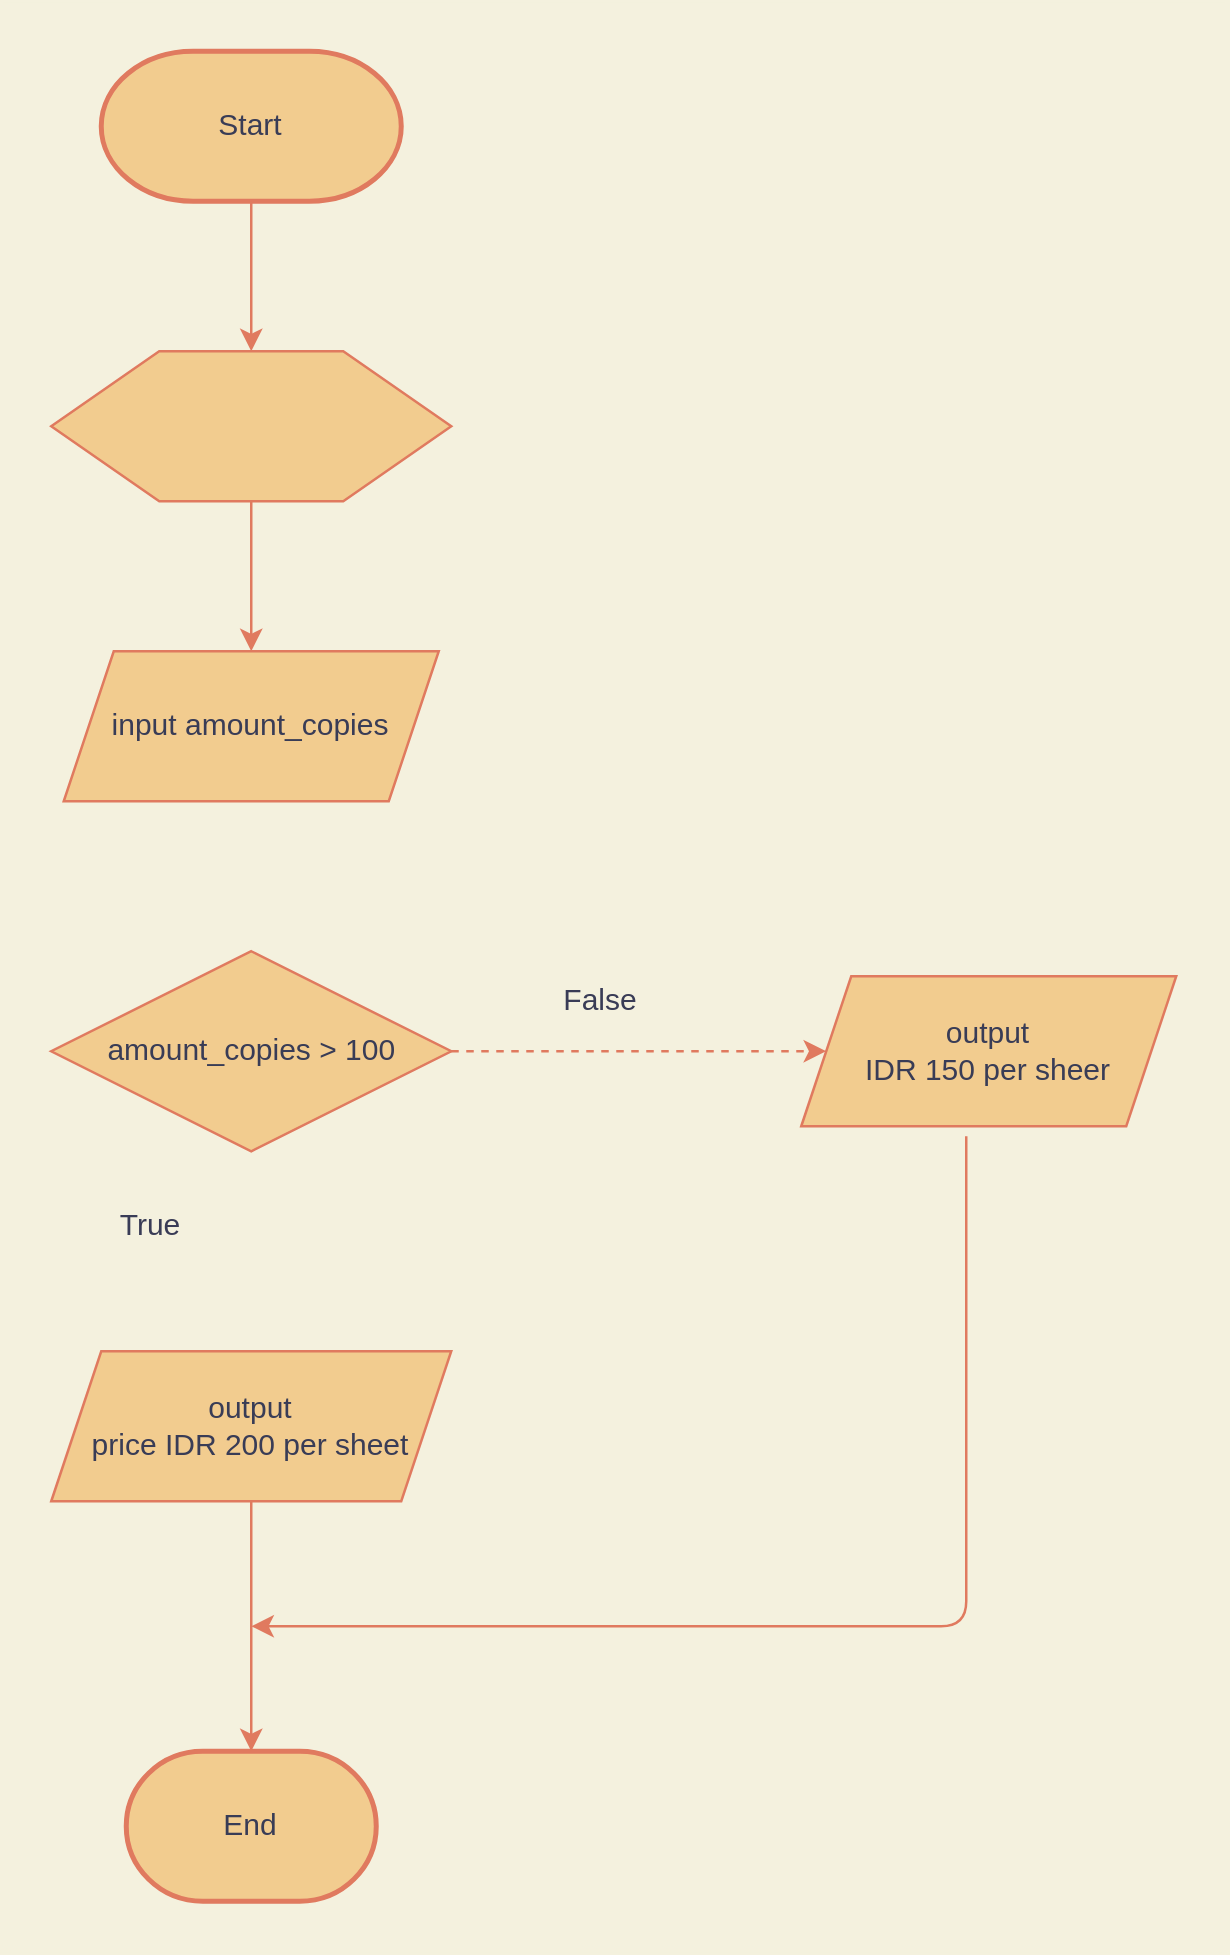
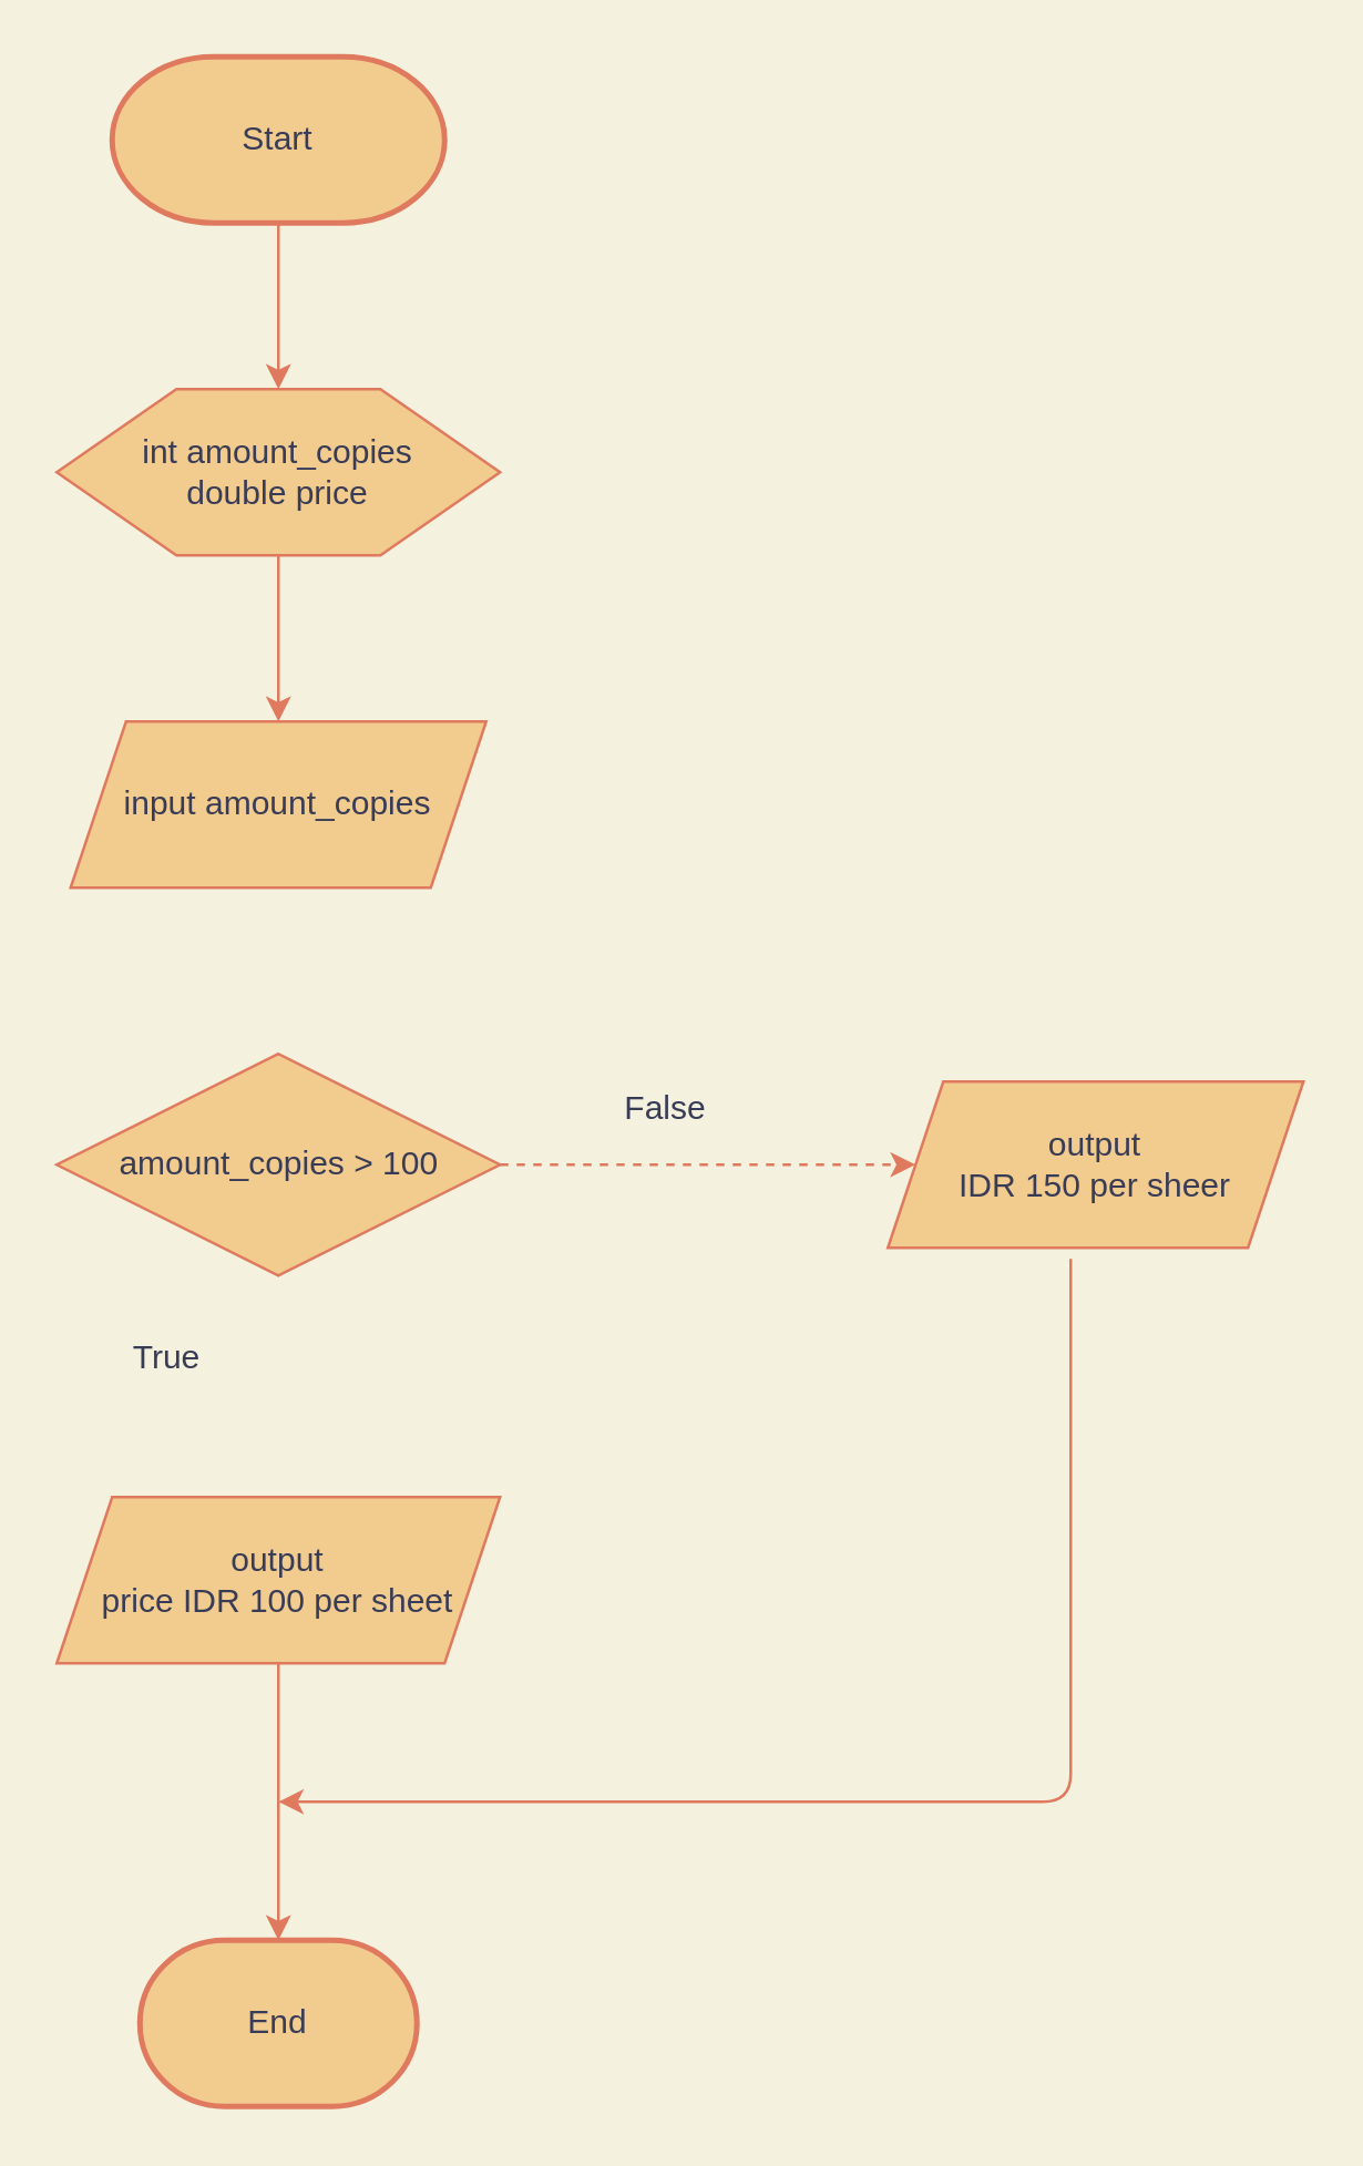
  <mxCell id="0" />
  <mxCell id="1" parent="0" />
  <mxCell id="2" value="Start" style="strokeWidth=2;html=1;shape=mxgraph.flowchart.terminator;whiteSpace=wrap;fillColor=#F2CC8F;strokeColor=#E07A5F;fontColor=#393C56;" vertex="1" parent="1"><mxGeometry x="40" y="20" width="120" height="60" as="geometry" /></mxCell>
  <mxCell id="3" value="End" style="strokeWidth=2;html=1;shape=mxgraph.flowchart.terminator;whiteSpace=wrap;fillColor=#F2CC8F;strokeColor=#E07A5F;fontColor=#393C56;" vertex="1" parent="1"><mxGeometry x="50" y="700" width="100" height="60" as="geometry" /></mxCell>
  <mxCell id="4" value="" style="verticalLabelPosition=bottom;verticalAlign=top;html=1;shape=hexagon;perimeter=hexagonPerimeter2;arcSize=6;size=0.27;fillColor=#F2CC8F;strokeColor=#E07A5F;fontColor=#393C56;" vertex="1" parent="1"><mxGeometry x="20" y="140" width="160" height="60" as="geometry" /></mxCell>
+ <mxCell id="5" value="int amount_copies&lt;br&gt;double price" style="text;html=1;strokeColor=none;fillColor=none;align=center;verticalAlign=middle;whiteSpace=wrap;rounded=0;fontColor=#393C56;" vertex="1" parent="1"><mxGeometry x="35" y="150" width="130" height="40" as="geometry" /></mxCell>
  <mxCell id="6" value="input amount_copies" style="shape=parallelogram;perimeter=parallelogramPerimeter;whiteSpace=wrap;html=1;fixedSize=1;fillColor=#F2CC8F;strokeColor=#E07A5F;fontColor=#393C56;" vertex="1" parent="1"><mxGeometry x="25" y="260" width="150" height="60" as="geometry" /></mxCell>
  <mxCell id="7" value="amount_copies &amp;gt; 100" style="shape=rhombus;html=1;dashed=0;whitespace=wrap;perimeter=rhombusPerimeter;fillColor=#F2CC8F;strokeColor=#E07A5F;fontColor=#393C56;" vertex="1" parent="1"><mxGeometry x="20" y="380" width="160" height="80" as="geometry" /></mxCell>
  <mxCell id="8" value="output&lt;br&gt;IDR 150 per sheer" style="shape=parallelogram;perimeter=parallelogramPerimeter;whiteSpace=wrap;html=1;fixedSize=1;fillColor=#F2CC8F;strokeColor=#E07A5F;fontColor=#393C56;" vertex="1" parent="1"><mxGeometry x="320" y="390" width="150" height="60" as="geometry" /></mxCell>
- <mxCell id="9" value="output&lt;br&gt;price IDR 200 per sheet" style="shape=parallelogram;perimeter=parallelogramPerimeter;whiteSpace=wrap;html=1;fixedSize=1;fillColor=#F2CC8F;strokeColor=#E07A5F;fontColor=#393C56;" vertex="1" parent="1"><mxGeometry x="20" y="540" width="160" height="60" as="geometry" /></mxCell>
+ <mxCell id="9" value="output&lt;br&gt;price IDR 100 per sheet" style="shape=parallelogram;perimeter=parallelogramPerimeter;whiteSpace=wrap;html=1;fixedSize=1;fillColor=#F2CC8F;strokeColor=#E07A5F;fontColor=#393C56;" vertex="1" parent="1"><mxGeometry x="20" y="540" width="160" height="60" as="geometry" /></mxCell>
  <mxCell id="10" value="" style="endArrow=classic;html=1;entryX=0.5;entryY=0;entryDx=0;entryDy=0;exitX=0.5;exitY=1;exitDx=0;exitDy=0;exitPerimeter=0;labelBackgroundColor=#F4F1DE;strokeColor=#E07A5F;fontColor=#393C56;" edge="1" parent="1" source="2" target="4"><mxGeometry width="50" height="50" relative="1" as="geometry"><mxPoint x="-160" y="230" as="sourcePoint" /><mxPoint x="-110" y="180" as="targetPoint" /></mxGeometry></mxCell>
  <mxCell id="11" value="" style="endArrow=classic;html=1;entryX=0.5;entryY=0;entryDx=0;entryDy=0;entryPerimeter=0;exitX=0.5;exitY=1;exitDx=0;exitDy=0;labelBackgroundColor=#F4F1DE;strokeColor=#E07A5F;fontColor=#393C56;" edge="1" parent="1" source="9" target="3"><mxGeometry width="50" height="50" relative="1" as="geometry"><mxPoint x="-80" y="620" as="sourcePoint" /><mxPoint x="-30" y="570" as="targetPoint" /></mxGeometry></mxCell>
  <mxCell id="12" value="" style="endArrow=classic;html=1;entryX=0;entryY=0.5;entryDx=0;entryDy=0;exitX=1;exitY=0.5;exitDx=0;exitDy=0;labelBackgroundColor=#F4F1DE;strokeColor=#E07A5F;fontColor=#393C56;dashed=1;" edge="1" parent="1" source="7" target="8"><mxGeometry width="50" height="50" relative="1" as="geometry"><mxPoint x="-210" y="230" as="sourcePoint" /><mxPoint x="-160" y="180" as="targetPoint" /></mxGeometry></mxCell>
  <mxCell id="13" value="" style="endArrow=classic;html=1;entryX=0.5;entryY=0;entryDx=0;entryDy=0;exitX=0.5;exitY=1;exitDx=0;exitDy=0;labelBackgroundColor=#F4F1DE;strokeColor=#E07A5F;fontColor=#393C56;" edge="1" parent="1" source="4" target="6"><mxGeometry width="50" height="50" relative="1" as="geometry"><mxPoint x="-190" y="250" as="sourcePoint" /><mxPoint x="-140" y="200" as="targetPoint" /></mxGeometry></mxCell>
  <mxCell id="14" value="" style="endArrow=classic;html=1;exitX=0.44;exitY=1.067;exitDx=0;exitDy=0;exitPerimeter=0;labelBackgroundColor=#F4F1DE;strokeColor=#E07A5F;fontColor=#393C56;" edge="1" parent="1" source="8"><mxGeometry width="50" height="50" relative="1" as="geometry"><mxPoint x="-210" y="230" as="sourcePoint" /><mxPoint x="100" y="650" as="targetPoint" /><Array as="points"><mxPoint x="386" y="650" /></Array></mxGeometry></mxCell>
  <mxCell id="15" value="False" style="text;html=1;strokeColor=none;fillColor=none;align=center;verticalAlign=middle;whiteSpace=wrap;rounded=0;fontColor=#393C56;" vertex="1" parent="1"><mxGeometry x="220" y="390" width="40" height="20" as="geometry" /></mxCell>
  <mxCell id="16" value="True" style="text;html=1;strokeColor=none;fillColor=none;align=center;verticalAlign=middle;whiteSpace=wrap;rounded=0;fontColor=#393C56;" vertex="1" parent="1"><mxGeometry x="40" y="480" width="40" height="20" as="geometry" /></mxCell>
